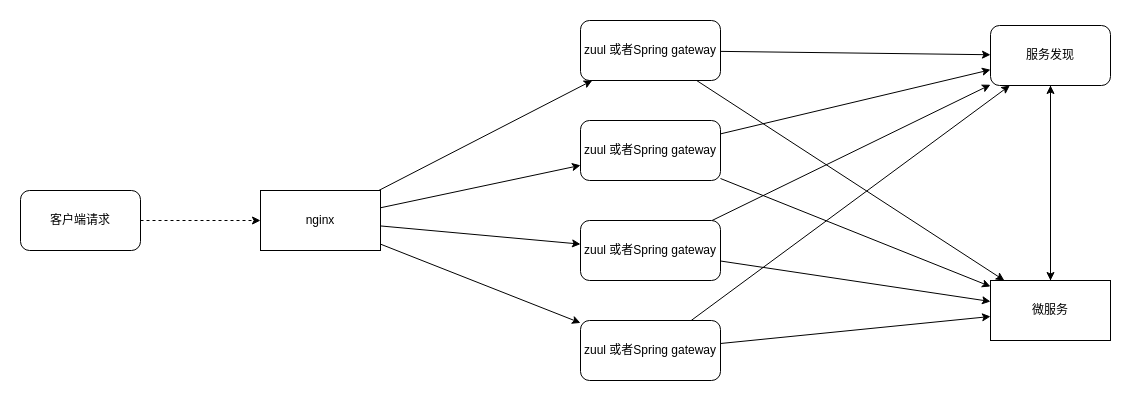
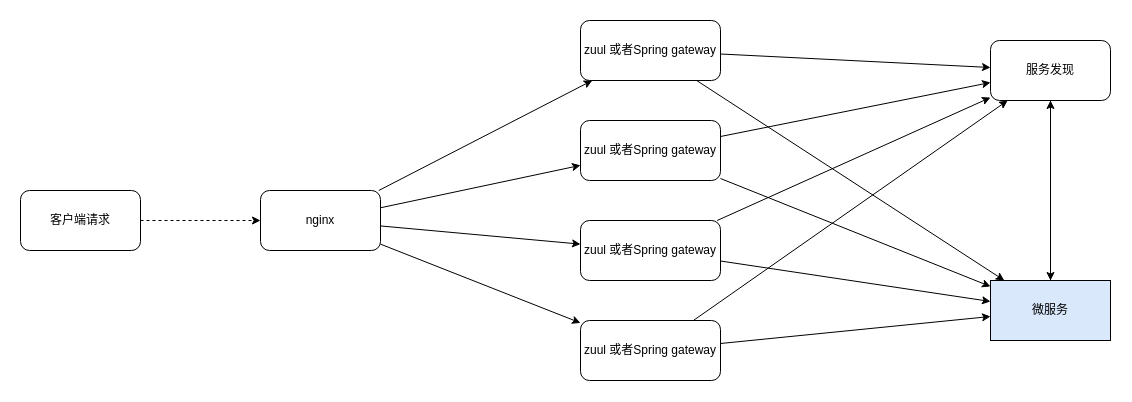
  <mxCell id="0" />
  <mxCell id="1" parent="0" />
  <mxCell id="2" style="edgeStyle=none;rounded=0;orthogonalLoop=1;jettySize=auto;html=1;" edge="1" parent="1" source="4" target="22"><mxGeometry relative="1" as="geometry" /></mxCell>
  <mxCell id="3" style="edgeStyle=none;rounded=0;orthogonalLoop=1;jettySize=auto;html=1;" edge="1" parent="1" source="4" target="24"><mxGeometry relative="1" as="geometry" /></mxCell>
  <mxCell id="4" value="zuul 或者Spring gateway" style="rounded=1;whiteSpace=wrap;html=1;" vertex="1" parent="1"><mxGeometry x="580" y="20" width="140" height="60" as="geometry" /></mxCell>
  <mxCell id="5" style="edgeStyle=orthogonalEdgeStyle;rounded=0;orthogonalLoop=1;jettySize=auto;html=1;dashed=1;" edge="1" parent="1" source="6" target="11"><mxGeometry relative="1" as="geometry" /></mxCell>
  <mxCell id="6" value="客户端请求" style="rounded=1;whiteSpace=wrap;html=1;" vertex="1" parent="1"><mxGeometry x="20" y="190" width="120" height="60" as="geometry" /></mxCell>
  <mxCell id="7" style="rounded=0;orthogonalLoop=1;jettySize=auto;html=1;" edge="1" parent="1" source="11" target="4"><mxGeometry relative="1" as="geometry" /></mxCell>
  <mxCell id="8" style="edgeStyle=none;rounded=0;orthogonalLoop=1;jettySize=auto;html=1;" edge="1" parent="1" source="11" target="14"><mxGeometry relative="1" as="geometry" /></mxCell>
  <mxCell id="9" style="edgeStyle=none;rounded=0;orthogonalLoop=1;jettySize=auto;html=1;" edge="1" parent="1" source="11" target="17"><mxGeometry relative="1" as="geometry" /></mxCell>
  <mxCell id="10" style="edgeStyle=none;rounded=0;orthogonalLoop=1;jettySize=auto;html=1;" edge="1" parent="1" source="11" target="20"><mxGeometry relative="1" as="geometry" /></mxCell>
- <mxCell id="11" value="nginx" style="whiteSpace=wrap;html=1;rounded=0;" vertex="1" parent="1"><mxGeometry x="260" y="190" width="120" height="60" as="geometry" /></mxCell>
+ <mxCell id="11" value="nginx" style="rounded=1;whiteSpace=wrap;html=1;" vertex="1" parent="1"><mxGeometry x="260" y="190" width="120" height="60" as="geometry" /></mxCell>
  <mxCell id="12" style="edgeStyle=none;rounded=0;orthogonalLoop=1;jettySize=auto;html=1;" edge="1" parent="1" source="14" target="22"><mxGeometry relative="1" as="geometry" /></mxCell>
  <mxCell id="13" style="edgeStyle=none;rounded=0;orthogonalLoop=1;jettySize=auto;html=1;" edge="1" parent="1" source="14" target="24"><mxGeometry relative="1" as="geometry" /></mxCell>
  <mxCell id="14" value="zuul 或者Spring gateway" style="rounded=1;whiteSpace=wrap;html=1;" vertex="1" parent="1"><mxGeometry x="580" y="120" width="140" height="60" as="geometry" /></mxCell>
  <mxCell id="15" style="edgeStyle=none;rounded=0;orthogonalLoop=1;jettySize=auto;html=1;" edge="1" parent="1" source="17" target="22"><mxGeometry relative="1" as="geometry" /></mxCell>
  <mxCell id="16" style="edgeStyle=none;rounded=0;orthogonalLoop=1;jettySize=auto;html=1;" edge="1" parent="1" source="17" target="24"><mxGeometry relative="1" as="geometry" /></mxCell>
  <mxCell id="17" value="zuul 或者Spring gateway" style="rounded=1;whiteSpace=wrap;html=1;" vertex="1" parent="1"><mxGeometry x="580" y="220" width="140" height="60" as="geometry" /></mxCell>
  <mxCell id="18" style="edgeStyle=none;rounded=0;orthogonalLoop=1;jettySize=auto;html=1;" edge="1" parent="1" source="20" target="22"><mxGeometry relative="1" as="geometry" /></mxCell>
  <mxCell id="19" style="edgeStyle=none;rounded=0;orthogonalLoop=1;jettySize=auto;html=1;" edge="1" parent="1" source="20" target="24"><mxGeometry relative="1" as="geometry" /></mxCell>
  <mxCell id="20" value="zuul 或者Spring gateway" style="rounded=1;whiteSpace=wrap;html=1;" vertex="1" parent="1"><mxGeometry x="580" y="320" width="140" height="60" as="geometry" /></mxCell>
  <mxCell id="21" style="edgeStyle=none;rounded=0;orthogonalLoop=1;jettySize=auto;html=1;" edge="1" parent="1" source="22" target="24"><mxGeometry relative="1" as="geometry" /></mxCell>
- <mxCell id="22" value="微服务" style="rounded=0;whiteSpace=wrap;html=1;" vertex="1" parent="1"><mxGeometry x="990" y="280" width="120" height="60" as="geometry" /></mxCell>
+ <mxCell id="22" value="微服务" style="rounded=0;whiteSpace=wrap;html=1;fillColor=#dae8fc;" vertex="1" parent="1"><mxGeometry x="990" y="280" width="120" height="60" as="geometry" /></mxCell>
  <mxCell id="23" style="edgeStyle=none;rounded=0;orthogonalLoop=1;jettySize=auto;html=1;" edge="1" parent="1" source="24" target="22"><mxGeometry relative="1" as="geometry" /></mxCell>
- <mxCell id="24" value="服务发现" style="rounded=1;whiteSpace=wrap;html=1;" vertex="1" parent="1"><mxGeometry x="990" y="25" width="120" height="60" as="geometry" /></mxCell>
+ <mxCell id="24" value="服务发现" style="rounded=1;whiteSpace=wrap;html=1;" vertex="1" parent="1"><mxGeometry x="990" y="40" width="120" height="60" as="geometry" /></mxCell>
